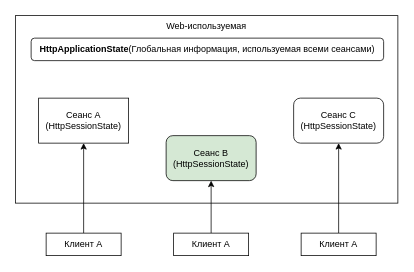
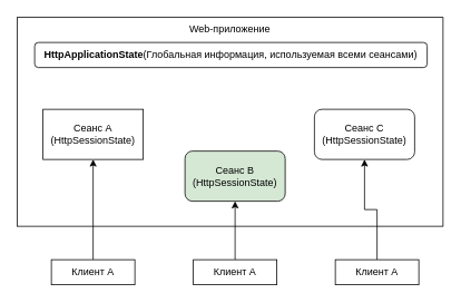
  <mxCell id="0" />
  <mxCell id="1" parent="0" />
- <mxCell id="2" value="Web-используемая" style="rounded=0;whiteSpace=wrap;html=1;verticalAlign=top;" vertex="1" parent="1"><mxGeometry x="20" y="20" width="510" height="250" as="geometry" /></mxCell>
+ <mxCell id="2" value="Web-приложение" style="rounded=0;whiteSpace=wrap;html=1;verticalAlign=top;" vertex="1" parent="1"><mxGeometry x="20" y="20" width="510" height="250" as="geometry" /></mxCell>
  <mxCell id="3" value="&lt;b&gt;HttpApplicationState&lt;/b&gt;(Глобальная информация, используемая всеми сеансами)" style="rounded=1;whiteSpace=wrap;html=1;" vertex="1" parent="1"><mxGeometry x="41" y="50" width="470" height="30" as="geometry" /></mxCell>
  <mxCell id="4" value="Сеанс А&lt;br&gt;(HttpSessionState)" style="whiteSpace=wrap;html=1;rounded=0;" vertex="1" parent="1"><mxGeometry x="51" y="130" width="120" height="60" as="geometry" /></mxCell>
  <mxCell id="5" value="Сеанс B&lt;br&gt;(HttpSessionState)" style="rounded=1;whiteSpace=wrap;html=1;fillColor=#d5e8d4;" vertex="1" parent="1"><mxGeometry x="221" y="180" width="120" height="60" as="geometry" /></mxCell>
- <mxCell id="6" value="Сеанс С&lt;br&gt;(HttpSessionState)" style="rounded=1;whiteSpace=wrap;html=1;" vertex="1" parent="1"><mxGeometry x="391" y="130" width="120" height="60" as="geometry" /></mxCell>
+ <mxCell id="6" value="Сеанс С&lt;br&gt;(HttpSessionState)" style="rounded=1;whiteSpace=wrap;html=1;" vertex="1" parent="1"><mxGeometry x="376" y="130" width="120" height="60" as="geometry" /></mxCell>
  <mxCell id="7" style="edgeStyle=orthogonalEdgeStyle;rounded=0;orthogonalLoop=1;jettySize=auto;html=1;exitX=0.5;exitY=0;exitDx=0;exitDy=0;" edge="1" parent="1" source="8" target="4"><mxGeometry relative="1" as="geometry" /></mxCell>
  <mxCell id="8" value="Клиент А" style="rounded=0;whiteSpace=wrap;html=1;" vertex="1" parent="1"><mxGeometry x="61" y="310" width="100" height="30" as="geometry" /></mxCell>
  <mxCell id="9" style="edgeStyle=orthogonalEdgeStyle;rounded=0;orthogonalLoop=1;jettySize=auto;html=1;exitX=0.5;exitY=0;exitDx=0;exitDy=0;entryX=0.5;entryY=1;entryDx=0;entryDy=0;" edge="1" parent="1" source="10" target="5"><mxGeometry relative="1" as="geometry" /></mxCell>
  <mxCell id="10" value="Клиент А" style="rounded=0;whiteSpace=wrap;html=1;" vertex="1" parent="1"><mxGeometry x="231" y="310" width="100" height="30" as="geometry" /></mxCell>
  <mxCell id="11" style="edgeStyle=orthogonalEdgeStyle;rounded=0;orthogonalLoop=1;jettySize=auto;html=1;exitX=0.5;exitY=0;exitDx=0;exitDy=0;" edge="1" parent="1" source="12" target="6"><mxGeometry relative="1" as="geometry" /></mxCell>
  <mxCell id="12" value="Клиент А" style="rounded=0;whiteSpace=wrap;html=1;" vertex="1" parent="1"><mxGeometry x="401" y="310" width="100" height="30" as="geometry" /></mxCell>
